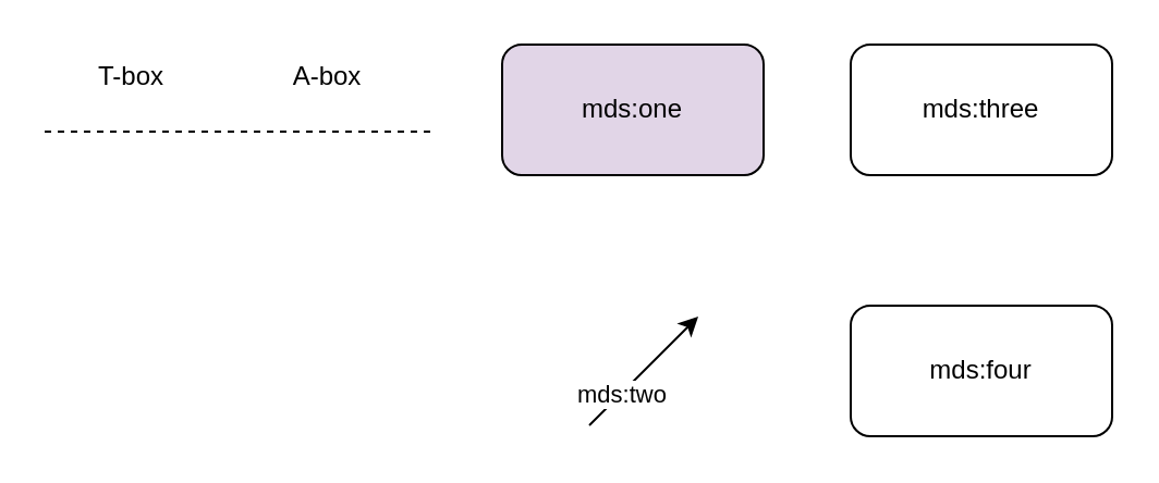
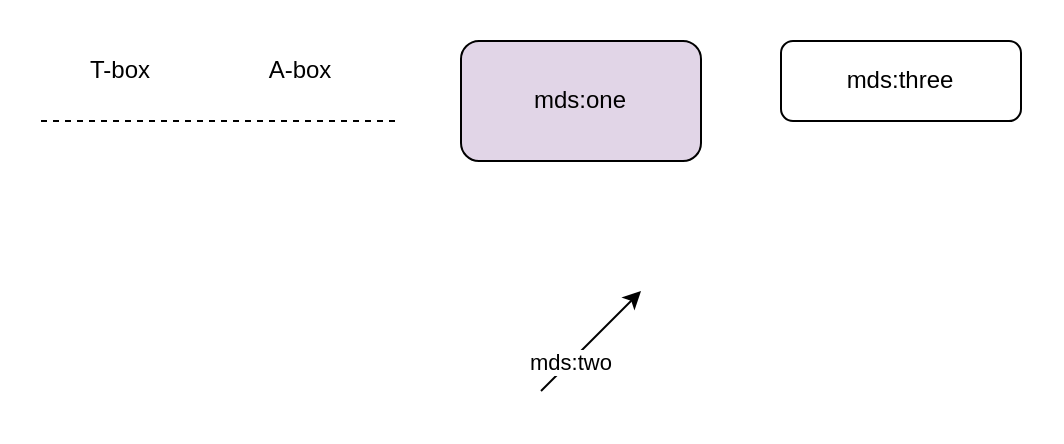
  <mxCell id="0" />
  <mxCell id="1" parent="0" />
  <mxCell id="2" value="mds:one" style="rounded=1;whiteSpace=wrap;html=1;fillColor=#e1d5e7;" parent="1" vertex="1"><mxGeometry x="230" y="20" width="120" height="60" as="geometry" /></mxCell>
- <mxCell id="3" value="mds:three" style="rounded=1;whiteSpace=wrap;html=1;" parent="1" vertex="1"><mxGeometry x="390" y="20" width="120" height="60" as="geometry" /></mxCell>
- <mxCell id="4" value="mds:four" style="rounded=1;whiteSpace=wrap;html=1;" parent="1" vertex="1"><mxGeometry x="390" y="140" width="120" height="60" as="geometry" /></mxCell>
+ <mxCell id="3" value="mds:three" style="rounded=1;whiteSpace=wrap;html=1;" parent="1" vertex="1"><mxGeometry x="390" y="20" width="120" height="40" as="geometry" /></mxCell>
  <mxCell id="5" value="" style="endArrow=classic;html=1;rounded=0;" parent="1" edge="1"><mxGeometry width="50" height="50" relative="1" as="geometry"><mxPoint x="270" y="195" as="sourcePoint" /><mxPoint x="320" y="145" as="targetPoint" /></mxGeometry></mxCell>
  <mxCell id="6" value="mds:two" style="edgeLabel;html=1;align=center;verticalAlign=middle;resizable=0;points=[];" parent="5" vertex="1" connectable="0"><mxGeometry x="-0.42" y="1" relative="1" as="geometry"><mxPoint y="1" as="offset" /></mxGeometry></mxCell>
  <mxCell id="7" value="T-box" style="text;html=1;align=center;verticalAlign=middle;whiteSpace=wrap;rounded=0;" parent="1" vertex="1"><mxGeometry x="30" y="20" width="60" height="30" as="geometry" /></mxCell>
  <mxCell id="8" value="A-box" style="text;html=1;align=center;verticalAlign=middle;whiteSpace=wrap;rounded=0;" parent="1" vertex="1"><mxGeometry x="120" y="20" width="60" height="30" as="geometry" /></mxCell>
  <mxCell id="9" value="" style="endArrow=none;dashed=1;html=1;rounded=0;" parent="1" edge="1"><mxGeometry width="50" height="50" relative="1" as="geometry"><mxPoint x="20" y="60" as="sourcePoint" /><mxPoint x="200" y="60" as="targetPoint" /></mxGeometry></mxCell>
